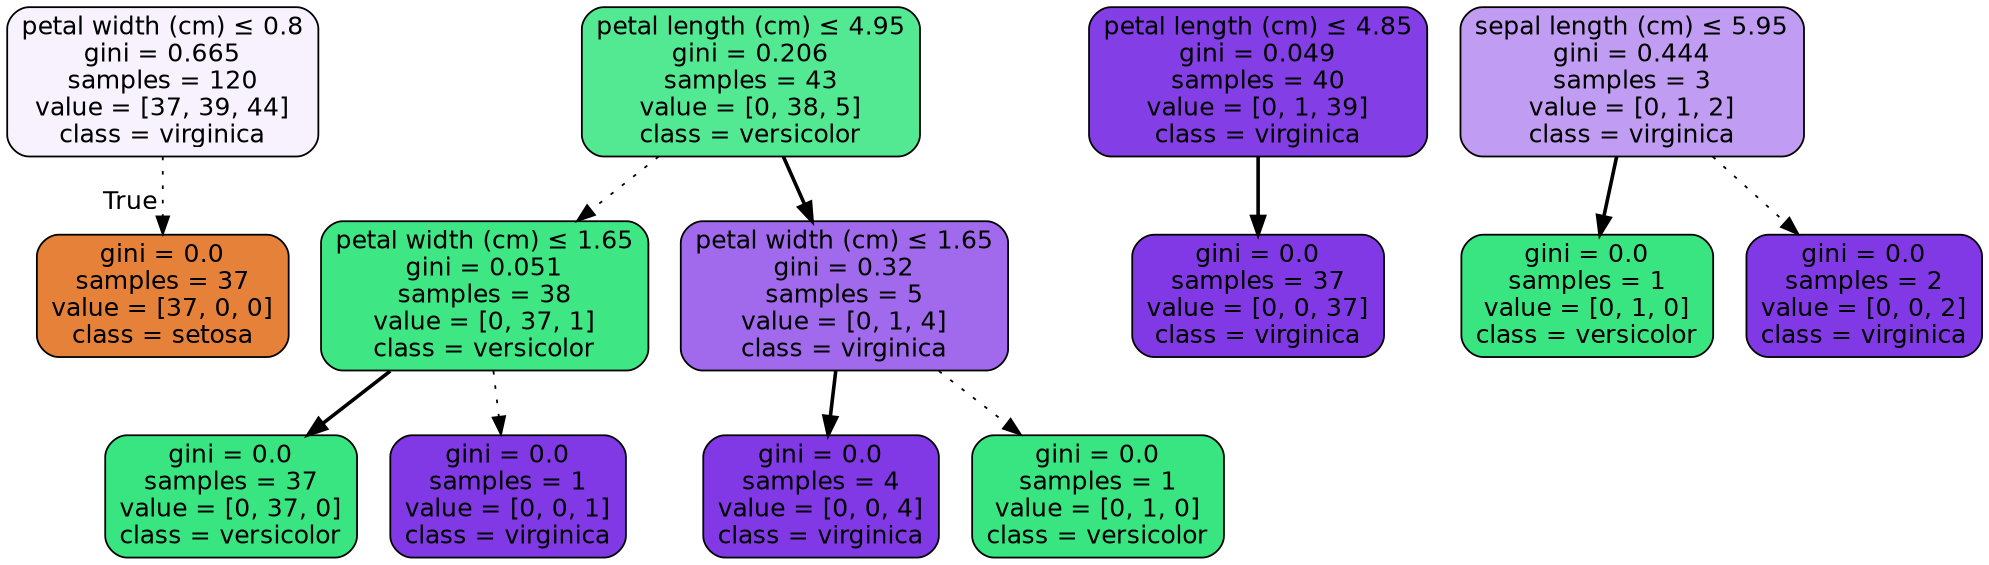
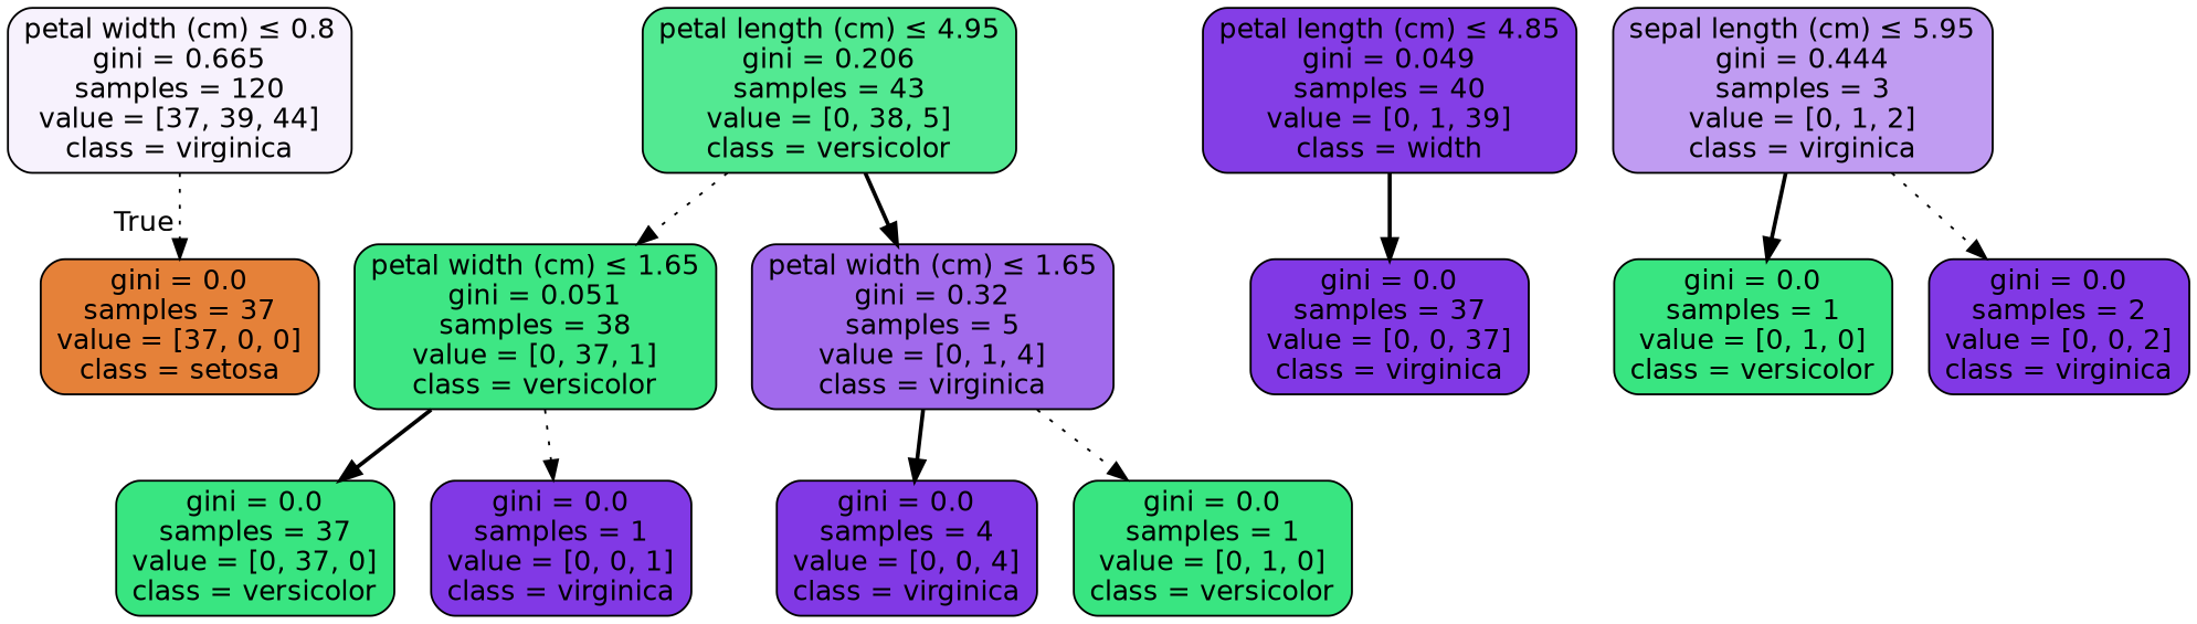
  digraph {
    node [color=black fillcolor="#8139e5ff" fontname=helvetica shape=box style="filled, rounded"]
    edge [fontname=helvetica style=dotted]
    n1 [fillcolor="#8139e510" label=<petal width (cm) &le; 0.8<br/>gini = 0.665<br/>samples = 120<br/>value = [37, 39, 44]<br/>class = virginica>]
    n2 [fillcolor="#e58139ff" label=<gini = 0.0<br/>samples = 37<br/>value = [37, 0, 0]<br/>class = setosa>]
    n3 [fillcolor="#39e581dd" label=<petal length (cm) &le; 4.95<br/>gini = 0.206<br/>samples = 43<br/>value = [0, 38, 5]<br/>class = versicolor>]
    n4 [fillcolor="#39e581f8" label=<petal width (cm) &le; 1.65<br/>gini = 0.051<br/>samples = 38<br/>value = [0, 37, 1]<br/>class = versicolor>]
    n5 [fillcolor="#8139e5bf" label=<petal width (cm) &le; 1.65<br/>gini = 0.32<br/>samples = 5<br/>value = [0, 1, 4]<br/>class = virginica>]
-   n6 [fillcolor="#8139e5f8" label=<petal length (cm) &le; 4.85<br/>gini = 0.049<br/>samples = 40<br/>value = [0, 1, 39]<br/>class = virginica>]
+   n6 [fillcolor="#8139e5f8" label=<petal length (cm) &le; 4.85<br/>gini = 0.049<br/>samples = 40<br/>value = [0, 1, 39]<br/>class = width>]
    n7 [label=<gini = 0.0<br/>samples = 37<br/>value = [0, 0, 37]<br/>class = virginica>]
    n8 [fillcolor="#39e581ff" label=<gini = 0.0<br/>samples = 37<br/>value = [0, 37, 0]<br/>class = versicolor>]
    n9 [label=<gini = 0.0<br/>samples = 1<br/>value = [0, 0, 1]<br/>class = virginica>]
    n10 [label=<gini = 0.0<br/>samples = 4<br/>value = [0, 0, 4]<br/>class = virginica>]
    n11 [fillcolor="#39e581ff" label=<gini = 0.0<br/>samples = 1<br/>value = [0, 1, 0]<br/>class = versicolor>]
    n12 [fillcolor="#8139e57f" label=<sepal length (cm) &le; 5.95<br/>gini = 0.444<br/>samples = 3<br/>value = [0, 1, 2]<br/>class = virginica>]
    n13 [fillcolor="#39e581ff" label=<gini = 0.0<br/>samples = 1<br/>value = [0, 1, 0]<br/>class = versicolor>]
    n14 [label=<gini = 0.0<br/>samples = 2<br/>value = [0, 0, 2]<br/>class = virginica>]
    n1 -> n2 [headlabel=True labelangle=45 labeldistance=2.5]
    n3 -> n4
    n3 -> n5 [style=bold]
    n4 -> n8 [style=bold]
    n4 -> n9
    n5 -> n10 [style=bold]
    n5 -> n11
    n6 -> n7 [style=bold]
    n12 -> n13 [style=bold]
    n12 -> n14
  }
